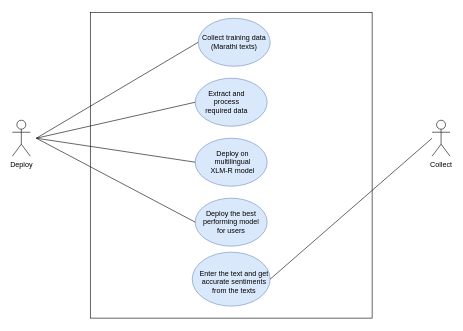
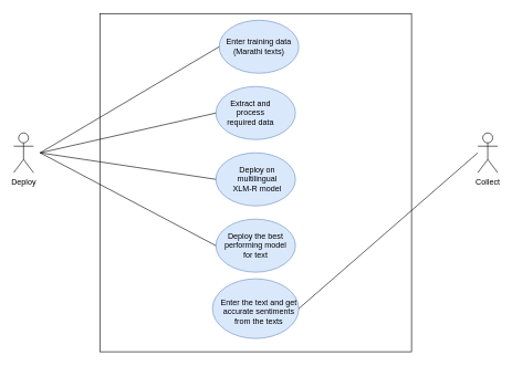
  <mxCell id="0" />
  <mxCell id="1" parent="0" />
  <mxCell id="2" value="" style="rounded=0;whiteSpace=wrap;html=1;" parent="1" vertex="1"><mxGeometry x="150" y="20" width="470" height="510" as="geometry" /></mxCell>
  <mxCell id="3" value="Deploy&lt;br&gt;" style="shape=umlActor;verticalLabelPosition=bottom;verticalAlign=top;html=1;outlineConnect=0;" parent="1" vertex="1"><mxGeometry x="20" y="200" width="30" height="60" as="geometry" /></mxCell>
  <mxCell id="4" value="Collect&lt;br&gt;" style="shape=umlActor;verticalLabelPosition=bottom;verticalAlign=top;html=1;outlineConnect=0;" parent="1" vertex="1"><mxGeometry x="720" y="200" width="30" height="60" as="geometry" /></mxCell>
  <mxCell id="5" value="" style="ellipse;whiteSpace=wrap;html=1;fillColor=#dae8fc;strokeColor=#6c8ebf;" parent="1" vertex="1"><mxGeometry x="330" y="30" width="120" height="80" as="geometry" /></mxCell>
- <mxCell id="6" value="Collect training data (Marathi texts)" style="text;html=1;strokeColor=none;fillColor=none;align=center;verticalAlign=middle;whiteSpace=wrap;rounded=0;" parent="1" vertex="1"><mxGeometry x="335" y="50" width="110" height="40" as="geometry" /></mxCell>
+ <mxCell id="6" value="Enter training data (Marathi texts)" style="text;html=1;strokeColor=none;fillColor=none;align=center;verticalAlign=middle;whiteSpace=wrap;rounded=0;" parent="1" vertex="1"><mxGeometry x="335" y="50" width="110" height="40" as="geometry" /></mxCell>
  <mxCell id="7" value="" style="ellipse;whiteSpace=wrap;html=1;fillColor=#dae8fc;strokeColor=#6c8ebf;" parent="1" vertex="1"><mxGeometry x="325" y="130" width="120" height="80" as="geometry" /></mxCell>
  <mxCell id="8" value="Extract and process required data" style="text;html=1;strokeColor=none;fillColor=none;align=center;verticalAlign=middle;whiteSpace=wrap;rounded=0;" parent="1" vertex="1"><mxGeometry x="335" y="140" width="85" height="60" as="geometry" /></mxCell>
  <mxCell id="9" value="" style="ellipse;whiteSpace=wrap;html=1;fillColor=#dae8fc;strokeColor=#6c8ebf;" parent="1" vertex="1"><mxGeometry x="325" y="230" width="120" height="80" as="geometry" /></mxCell>
  <mxCell id="10" value="Deploy on multilingual XLM-R model" style="text;html=1;strokeColor=none;fillColor=none;align=center;verticalAlign=middle;whiteSpace=wrap;rounded=0;" parent="1" vertex="1"><mxGeometry x="345" y="240" width="85" height="60" as="geometry" /></mxCell>
  <mxCell id="11" value="" style="ellipse;whiteSpace=wrap;html=1;fillColor=#dae8fc;strokeColor=#6c8ebf;" parent="1" vertex="1"><mxGeometry x="325" y="330" width="120" height="80" as="geometry" /></mxCell>
- <mxCell id="12" value="Deploy the best performing model for users" style="text;html=1;strokeColor=none;fillColor=none;align=center;verticalAlign=middle;whiteSpace=wrap;rounded=0;" parent="1" vertex="1"><mxGeometry x="330" y="340" width="110" height="60" as="geometry" /></mxCell>
+ <mxCell id="12" value="Deploy the best performing model for text" style="text;html=1;strokeColor=none;fillColor=none;align=center;verticalAlign=middle;whiteSpace=wrap;rounded=0;" parent="1" vertex="1"><mxGeometry x="330" y="340" width="110" height="60" as="geometry" /></mxCell>
  <mxCell id="13" value="" style="endArrow=none;html=1;entryX=0;entryY=0.5;entryDx=0;entryDy=0;" parent="1" target="5" edge="1"><mxGeometry width="50" height="50" relative="1" as="geometry"><mxPoint x="60" y="230" as="sourcePoint" /><mxPoint x="410" y="230" as="targetPoint" /></mxGeometry></mxCell>
  <mxCell id="14" value="" style="endArrow=none;html=1;entryX=0;entryY=0.5;entryDx=0;entryDy=0;" parent="1" target="7" edge="1"><mxGeometry width="50" height="50" relative="1" as="geometry"><mxPoint x="60" y="230" as="sourcePoint" /><mxPoint x="410" y="230" as="targetPoint" /></mxGeometry></mxCell>
  <mxCell id="15" value="" style="endArrow=none;html=1;entryX=0;entryY=0.5;entryDx=0;entryDy=0;" parent="1" target="9" edge="1"><mxGeometry width="50" height="50" relative="1" as="geometry"><mxPoint x="60" y="230" as="sourcePoint" /><mxPoint x="410" y="230" as="targetPoint" /></mxGeometry></mxCell>
  <mxCell id="16" value="" style="endArrow=none;html=1;entryX=0;entryY=0.5;entryDx=0;entryDy=0;" parent="1" target="11" edge="1"><mxGeometry width="50" height="50" relative="1" as="geometry"><mxPoint x="60" y="230" as="sourcePoint" /><mxPoint x="410" y="230" as="targetPoint" /></mxGeometry></mxCell>
  <mxCell id="17" value="" style="ellipse;whiteSpace=wrap;html=1;fillColor=#dae8fc;strokeColor=#6c8ebf;" parent="1" vertex="1"><mxGeometry x="320" y="420" width="130" height="90" as="geometry" /></mxCell>
  <mxCell id="18" value="Enter the text and get accurate sentiments from the texts" style="text;html=1;strokeColor=none;fillColor=none;align=center;verticalAlign=middle;whiteSpace=wrap;rounded=0;" parent="1" vertex="1"><mxGeometry x="330" y="440" width="120" height="60" as="geometry" /></mxCell>
  <mxCell id="19" value="" style="endArrow=none;html=1;exitX=1;exitY=0.5;exitDx=0;exitDy=0;" parent="1" source="17" edge="1"><mxGeometry width="50" height="50" relative="1" as="geometry"><mxPoint x="360" y="360" as="sourcePoint" /><mxPoint x="720" y="230" as="targetPoint" /></mxGeometry></mxCell>
